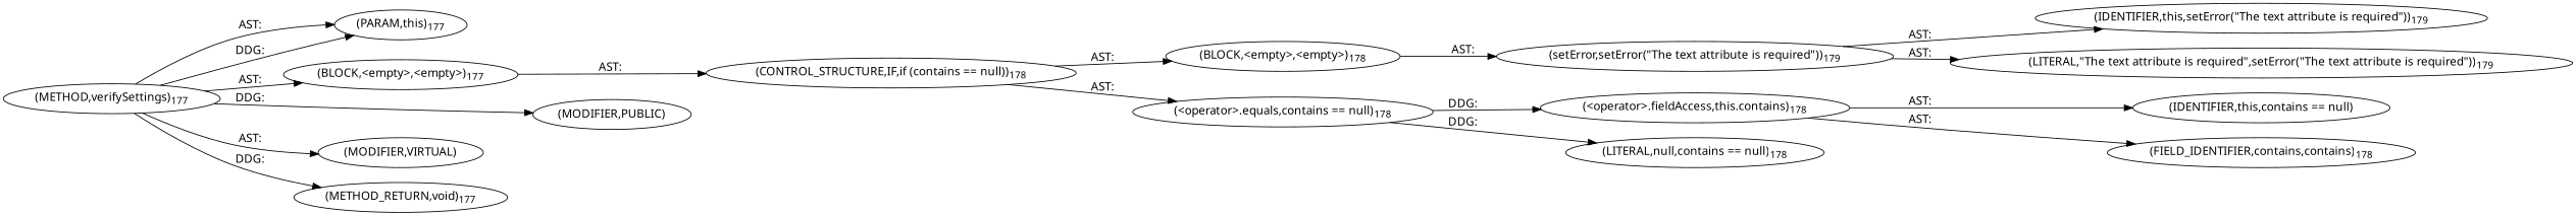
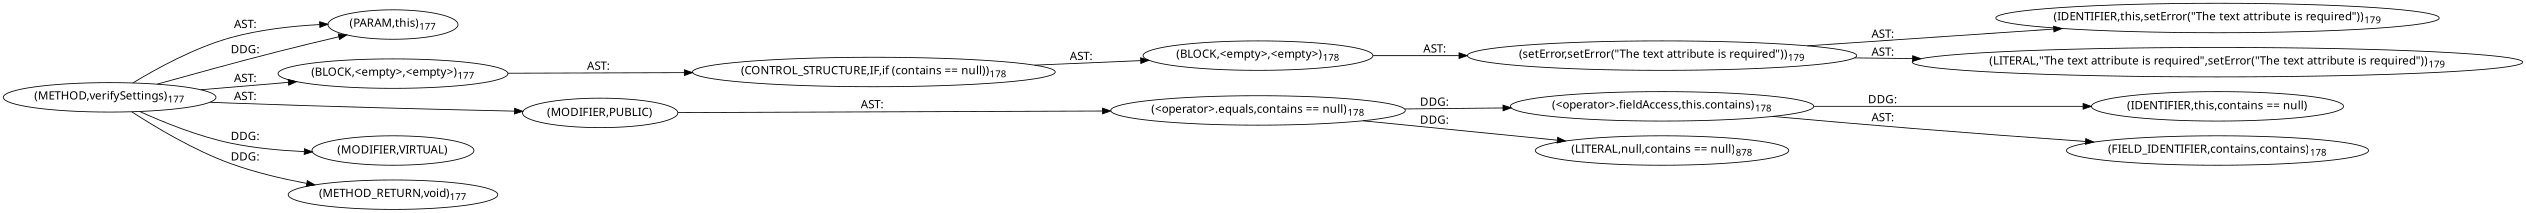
  digraph {
    fontname="Noto Sans"
    rankdir=LR
    node [fontname="Noto Sans"]
    edge [fontname="Noto Sans"]
    n1 [label=<(METHOD,verifySettings)<SUB>177</SUB>>]
    n2 [label=<(PARAM,this)<SUB>177</SUB>>]
    n3 [label=<(BLOCK,&lt;empty&gt;,&lt;empty&gt;)<SUB>177</SUB>>]
    n4 [label=<(MODIFIER,PUBLIC)>]
    n5 [label=<(MODIFIER,VIRTUAL)>]
    n6 [label=<(METHOD_RETURN,void)<SUB>177</SUB>>]
    n7 [label=<(CONTROL_STRUCTURE,IF,if (contains == null))<SUB>178</SUB>>]
    n8 [label=<(&lt;operator&gt;.equals,contains == null)<SUB>178</SUB>>]
    n9 [label=<(BLOCK,&lt;empty&gt;,&lt;empty&gt;)<SUB>178</SUB>>]
    n10 [label=<(&lt;operator&gt;.fieldAccess,this.contains)<SUB>178</SUB>>]
-   n11 [label=<(LITERAL,null,contains == null)<SUB>178</SUB>>]
+   n11 [label=<(LITERAL,null,contains == null)<SUB>878</SUB>>]
    n12 [label=<(setError,setError(&quot;The text attribute is required&quot;))<SUB>179</SUB>>]
    n13 [label=<(IDENTIFIER,this,contains == null)>]
    n14 [label=<(FIELD_IDENTIFIER,contains,contains)<SUB>178</SUB>>]
    n15 [label=<(IDENTIFIER,this,setError(&quot;The text attribute is required&quot;))<SUB>179</SUB>>]
    n16 [label=<(LITERAL,&quot;The text attribute is required&quot;,setError(&quot;The text attribute is required&quot;))<SUB>179</SUB>>]
    n1 -> n2 [label="AST: "]
    n1 -> n2 [label="DDG: "]
    n1 -> n3 [label="AST: "]
-   n1 -> n4 [label="DDG: "]
-   n1 -> n5 [label="AST: "]
+   n1 -> n4 [label="AST: "]
+   n1 -> n5 [label="DDG: "]
    n1 -> n6 [label="DDG: "]
    n3 -> n7 [label="AST: "]
-   n7 -> n8 [label="AST: "]
+   n4 -> n8 [label="AST: "]
    n7 -> n9 [label="AST: "]
    n8 -> n10 [label="DDG: "]
    n8 -> n11 [label="DDG: "]
    n9 -> n12 [label="AST: "]
-   n10 -> n13 [label="AST: "]
+   n10 -> n13 [label="DDG: "]
    n10 -> n14 [label="AST: "]
    n12 -> n15 [label="AST: "]
    n12 -> n16 [label="AST: "]
  }
